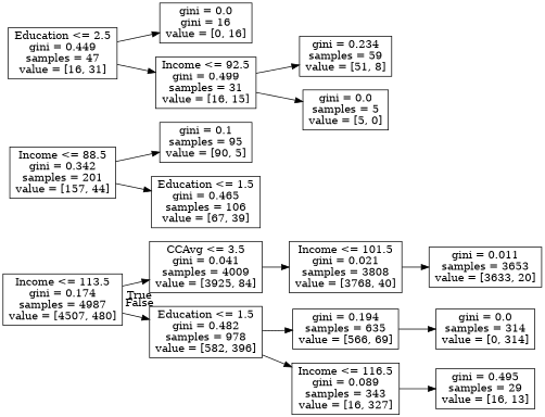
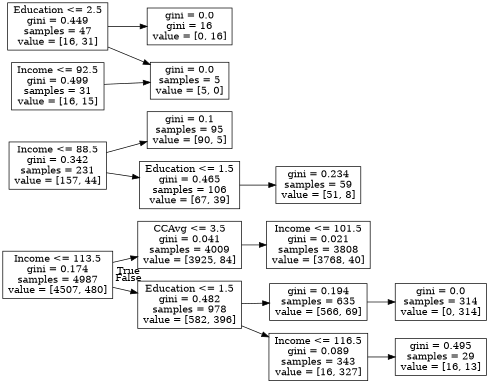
  digraph {
    rankdir=LR
    node [shape=box]
    n1 [label="Income <= 113.5\ngini = 0.174\nsamples = 4987\nvalue = [4507, 480]"]
    n2 [label="CCAvg <= 3.5\ngini = 0.041\nsamples = 4009\nvalue = [3925, 84]"]
    n3 [label="Education <= 1.5\ngini = 0.482\nsamples = 978\nvalue = [582, 396]"]
    n4 [label="Income <= 101.5\ngini = 0.021\nsamples = 3808\nvalue = [3768, 40]"]
    n5 [label="gini = 0.194\nsamples = 635\nvalue = [566, 69]"]
    n6 [label="Income <= 116.5\ngini = 0.089\nsamples = 343\nvalue = [16, 327]"]
-   n7 [label="gini = 0.011\nsamples = 3653\nvalue = [3633, 20]"]
-   n8 [label="Income <= 88.5\ngini = 0.342\nsamples = 201\nvalue = [157, 44]"]
+   n8 [label="Income <= 88.5\ngini = 0.342\nsamples = 231\nvalue = [157, 44]"]
    n9 [label="gini = 0.1\nsamples = 95\nvalue = [90, 5]"]
    n10 [label="Education <= 1.5\ngini = 0.465\nsamples = 106\nvalue = [67, 39]"]
    n11 [label="gini = 0.234\nsamples = 59\nvalue = [51, 8]"]
    n12 [label="Education <= 2.5\ngini = 0.449\nsamples = 47\nvalue = [16, 31]"]
    n13 [label="gini = 0.0\ngini = 16\nvalue = [0, 16]"]
    n14 [label="Income <= 92.5\ngini = 0.499\nsamples = 31\nvalue = [16, 15]"]
    n15 [label="gini = 0.0\nsamples = 5\nvalue = [5, 0]"]
    n16 [label="gini = 0.0\nsamples = 314\nvalue = [0, 314]"]
    n17 [label="gini = 0.495\nsamples = 29\nvalue = [16, 13]"]
    n1 -> n2 [headlabel=True labelangle=45 labeldistance=2.5]
    n1 -> n3 [headlabel=False labelangle=-45 labeldistance=2.5]
    n2 -> n4
    n3 -> n5
    n3 -> n6
-   n4 -> n7
    n5 -> n16
    n6 -> n17
    n8 -> n9
    n8 -> n10
-   n14 -> n11
+   n10 -> n11
    n12 -> n13
-   n12 -> n14
+   n12 -> n15
    n14 -> n15
  }
